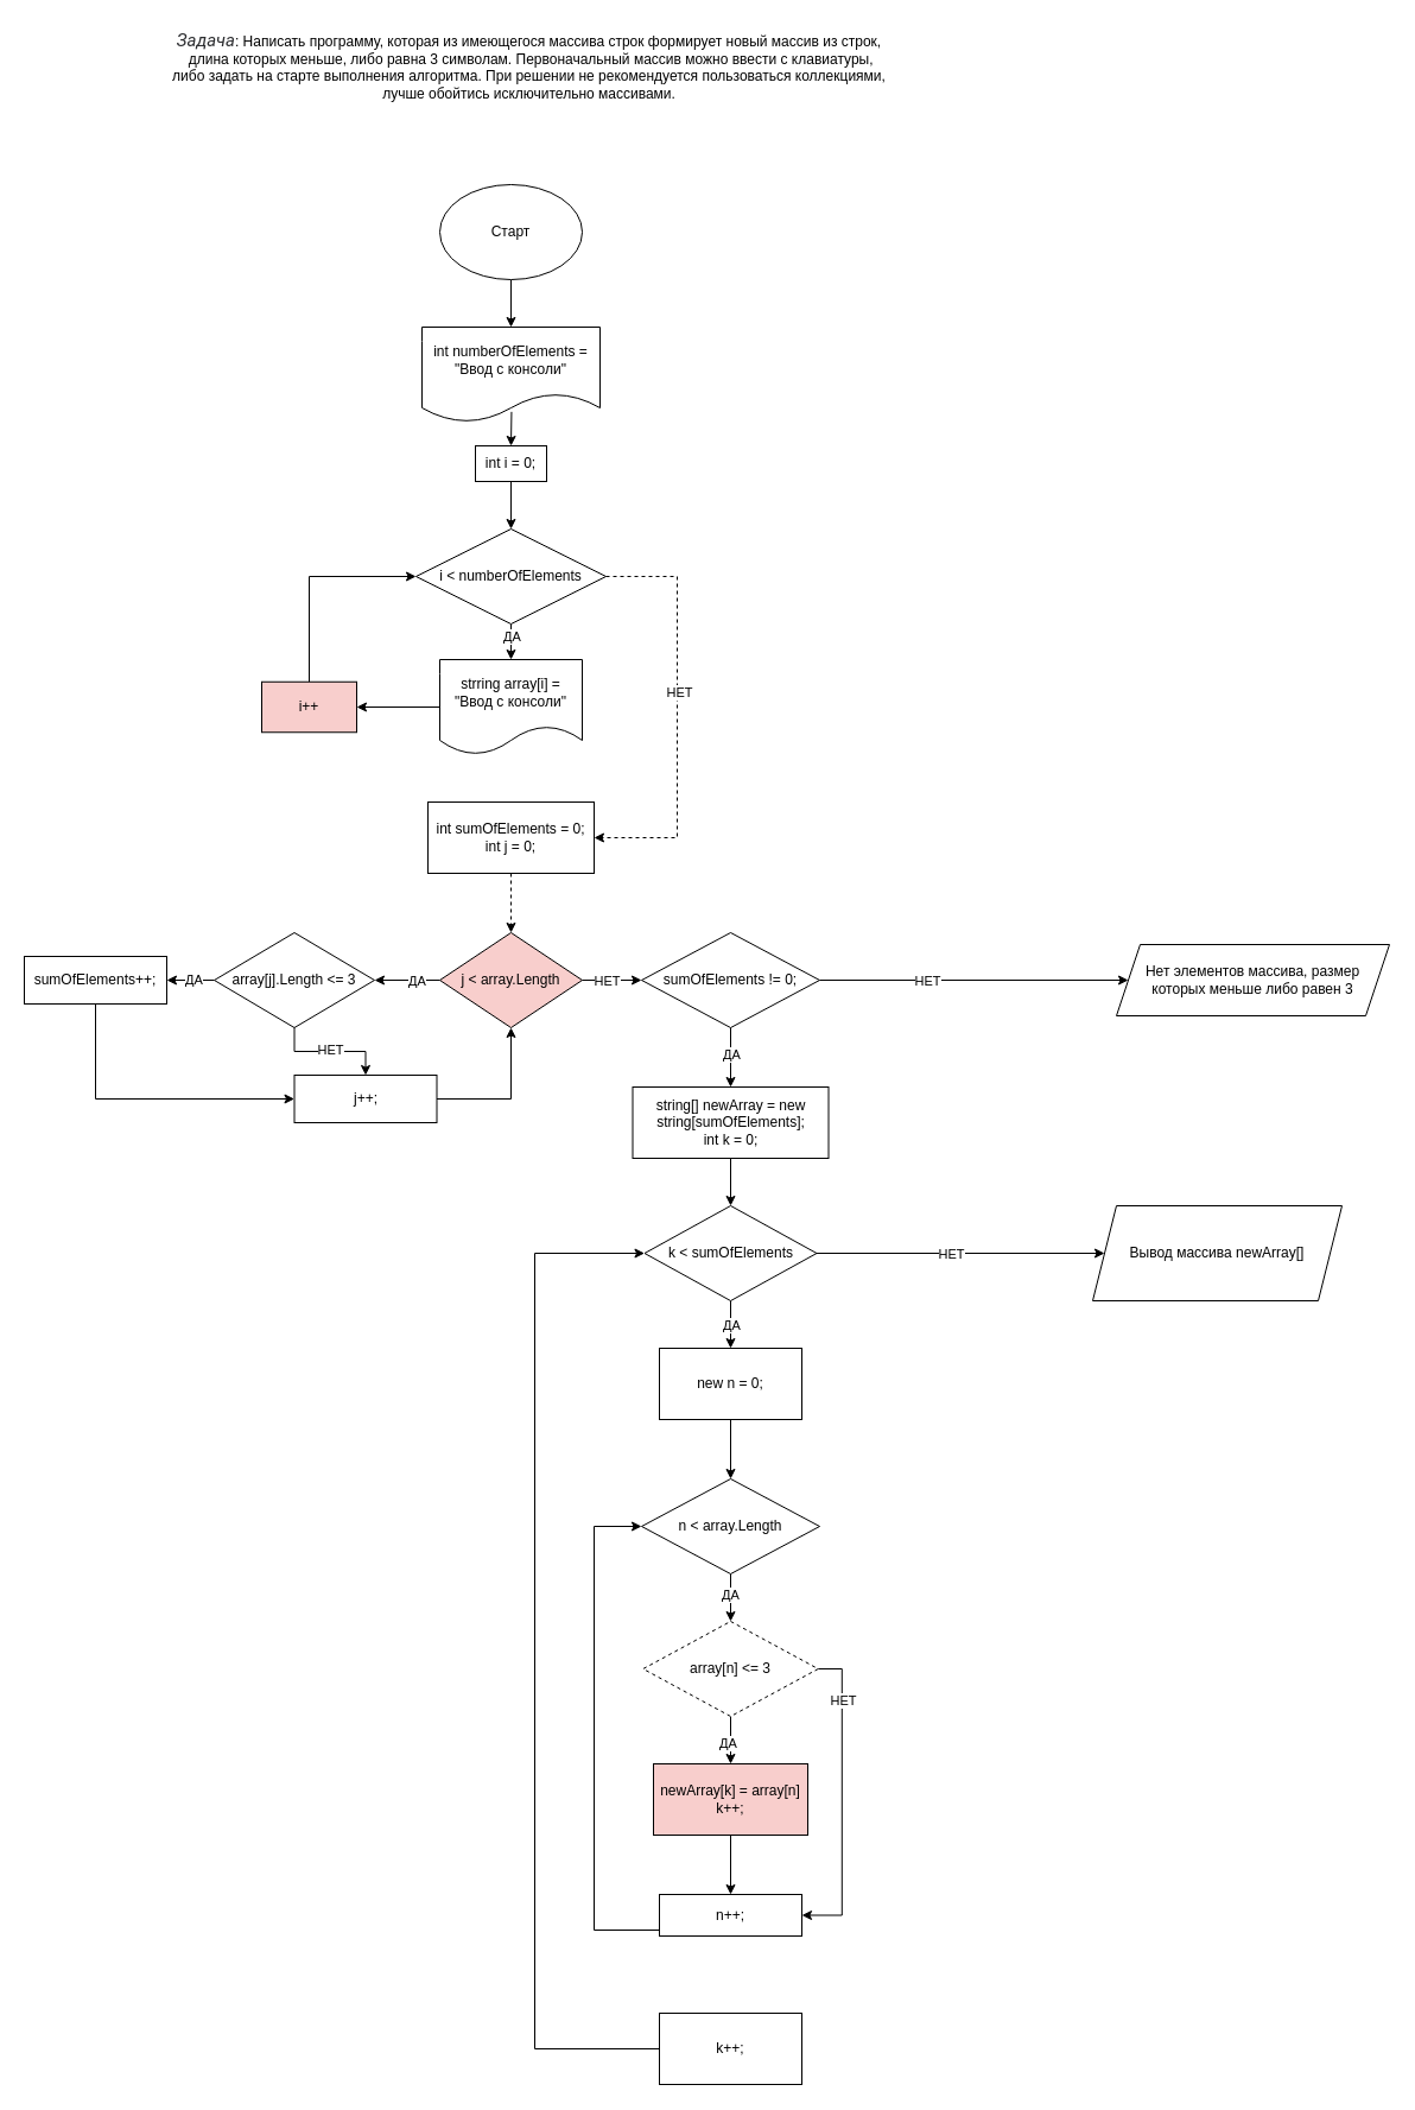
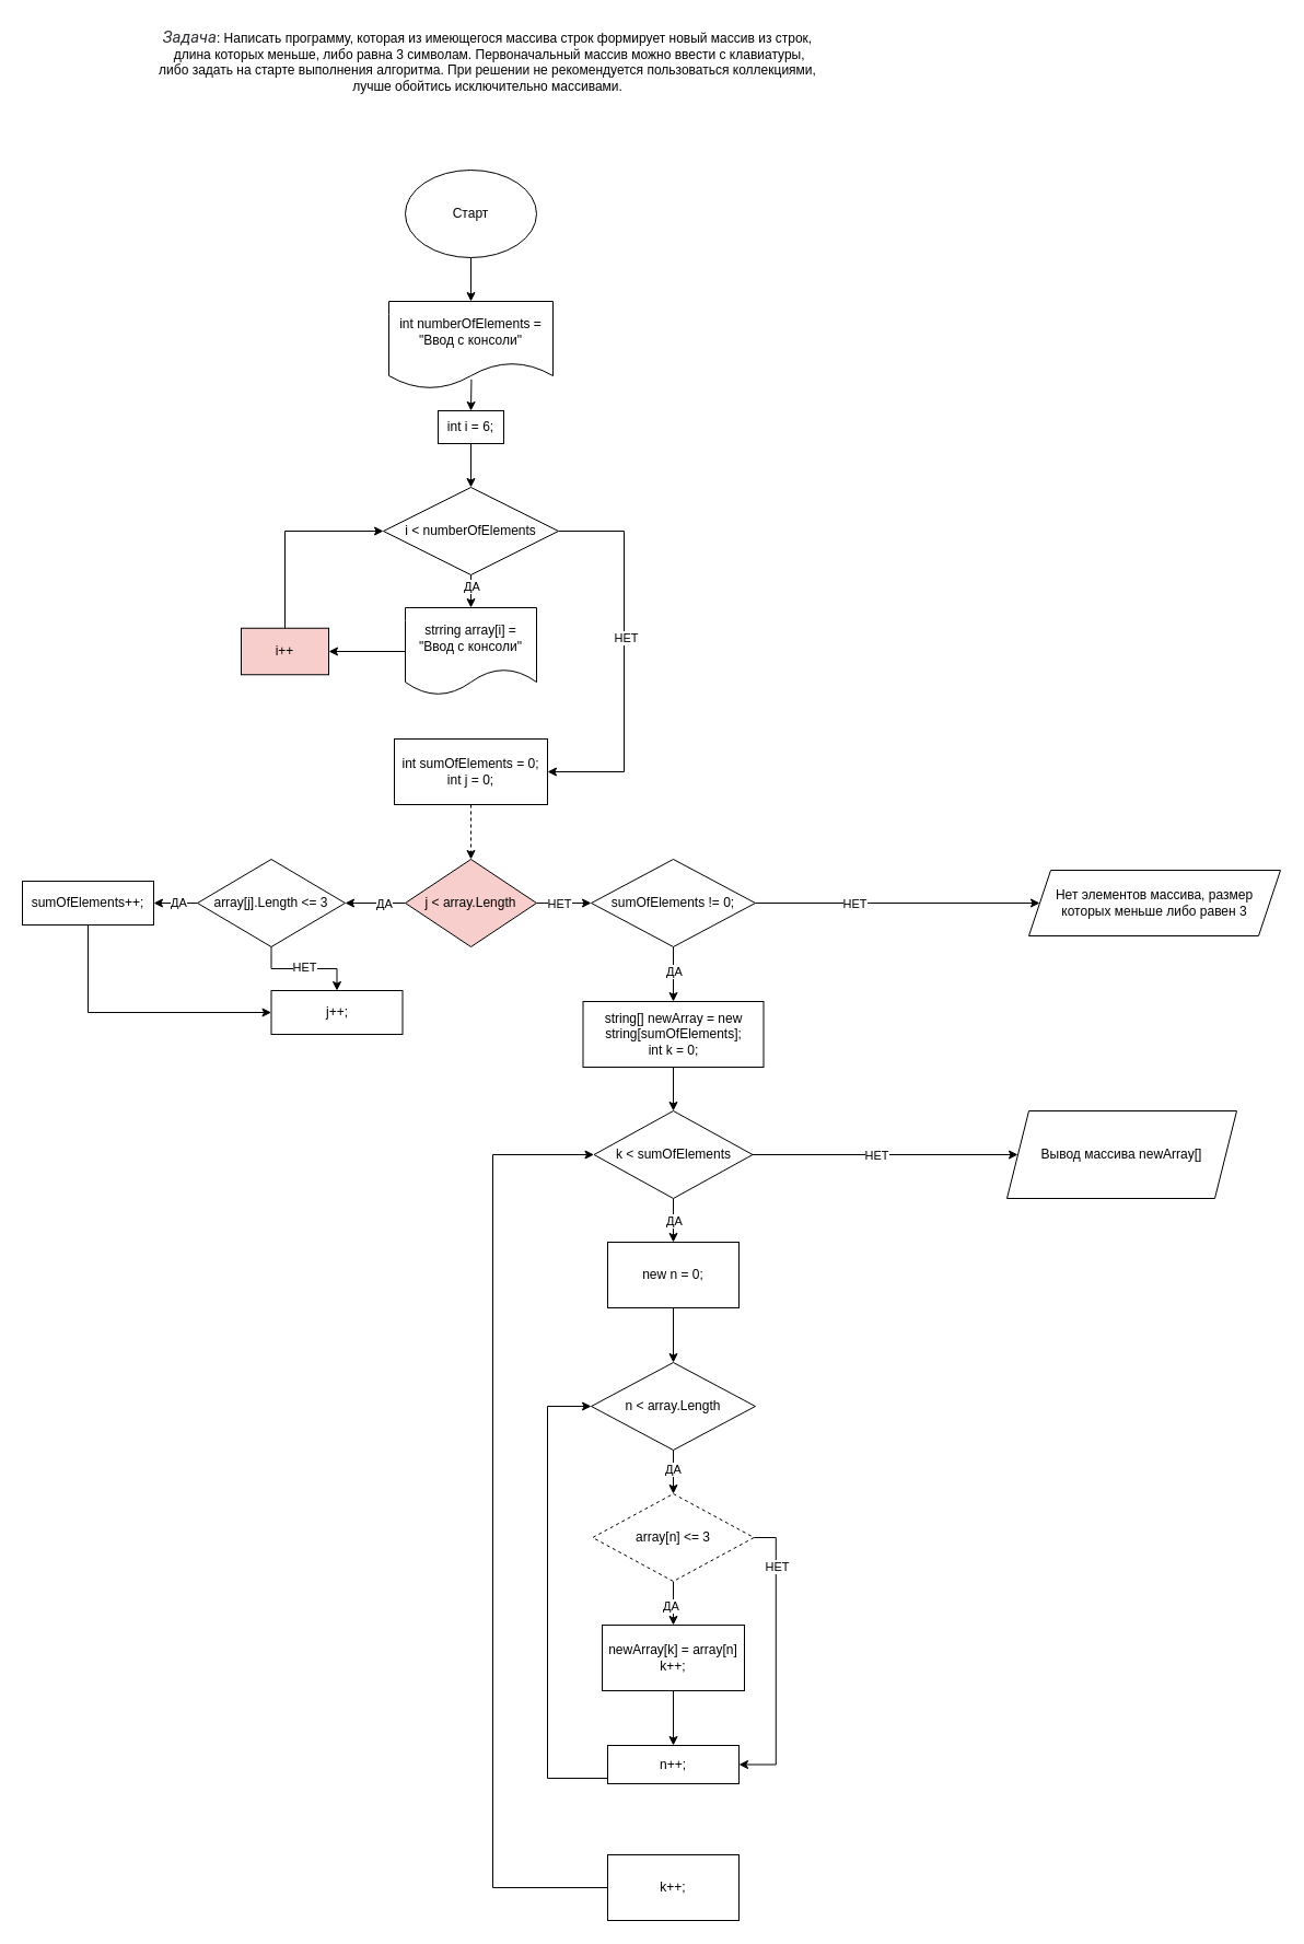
  <mxCell id="0" />
  <mxCell id="1" parent="0" />
  <mxCell id="2" style="edgeStyle=orthogonalEdgeStyle;rounded=0;orthogonalLoop=1;jettySize=auto;html=1;exitX=0.5;exitY=1;exitDx=0;exitDy=0;entryX=0.5;entryY=0;entryDx=0;entryDy=0;" edge="1" parent="1" source="3" target="6"><mxGeometry relative="1" as="geometry" /></mxCell>
  <mxCell id="3" value="Старт" style="ellipse;whiteSpace=wrap;html=1;" vertex="1" parent="1"><mxGeometry x="370" y="155" width="120" height="80" as="geometry" /></mxCell>
  <mxCell id="4" value="&lt;em style=&quot;box-sizing: border-box; color: rgb(44, 45, 48); font-family: Onest, Roboto, &amp;quot;San Francisco&amp;quot;, &amp;quot;Helvetica Neue&amp;quot;, Helvetica, Arial; font-size: 15px; text-align: start; background-color: rgb(255, 255, 255);&quot;&gt;Задача&lt;/em&gt;: Написать программу, которая из имеющегося массива строк формирует новый массив из строк,&lt;br&gt;&amp;nbsp;длина которых меньше, либо равна 3 символам. Первоначальный массив&amp;nbsp;можно ввести с клавиатуры, &lt;br&gt;либо задать на старте выполнения алгоритма. При решении не рекомендуется пользоваться коллекциями, &lt;br&gt;лучше обойтись исключительно массивами." style="text;html=1;align=center;verticalAlign=middle;resizable=0;points=[];autosize=1;strokeColor=none;fillColor=none;" vertex="1" parent="1"><mxGeometry x="135" y="20" width="620" height="70" as="geometry" /></mxCell>
  <mxCell id="5" value="" style="edgeStyle=orthogonalEdgeStyle;rounded=0;orthogonalLoop=1;jettySize=auto;html=1;exitX=0.503;exitY=0.892;exitDx=0;exitDy=0;exitPerimeter=0;entryX=0.5;entryY=0;entryDx=0;entryDy=0;" edge="1" parent="1" source="6" target="10"><mxGeometry relative="1" as="geometry"><mxPoint x="550" y="385" as="targetPoint" /></mxGeometry></mxCell>
  <mxCell id="6" value="int numberOfElements = &quot;Ввод с консоли&quot;" style="shape=document;whiteSpace=wrap;html=1;boundedLbl=1;" vertex="1" parent="1"><mxGeometry x="355" y="275" width="150" height="80" as="geometry" /></mxCell>
  <mxCell id="7" style="edgeStyle=orthogonalEdgeStyle;rounded=0;orthogonalLoop=1;jettySize=auto;html=1;exitX=0;exitY=0.5;exitDx=0;exitDy=0;entryX=1;entryY=0.5;entryDx=0;entryDy=0;" edge="1" parent="1" source="8" target="17"><mxGeometry relative="1" as="geometry" /></mxCell>
  <mxCell id="8" value="strring array[i] = &quot;Ввод с консоли&quot;" style="shape=document;whiteSpace=wrap;html=1;boundedLbl=1;" vertex="1" parent="1"><mxGeometry x="370" y="555" width="120" height="80" as="geometry" /></mxCell>
  <mxCell id="9" style="edgeStyle=orthogonalEdgeStyle;rounded=0;orthogonalLoop=1;jettySize=auto;html=1;exitX=0.5;exitY=1;exitDx=0;exitDy=0;entryX=0.5;entryY=0;entryDx=0;entryDy=0;" edge="1" parent="1" source="10" target="15"><mxGeometry relative="1" as="geometry"><mxPoint x="250" y="425" as="targetPoint" /></mxGeometry></mxCell>
- <mxCell id="10" value="int i = 0;" style="rounded=0;whiteSpace=wrap;html=1;" vertex="1" parent="1"><mxGeometry x="400" y="375" width="60" height="30" as="geometry" /></mxCell>
+ <mxCell id="10" value="int i = 6;" style="rounded=0;whiteSpace=wrap;html=1;" vertex="1" parent="1"><mxGeometry x="400" y="375" width="60" height="30" as="geometry" /></mxCell>
  <mxCell id="11" style="edgeStyle=orthogonalEdgeStyle;rounded=0;orthogonalLoop=1;jettySize=auto;html=1;exitX=0.5;exitY=1;exitDx=0;exitDy=0;entryX=0.5;entryY=0;entryDx=0;entryDy=0;" edge="1" parent="1" source="15" target="8"><mxGeometry relative="1" as="geometry" /></mxCell>
  <mxCell id="12" value="ДА" style="edgeLabel;html=1;align=center;verticalAlign=middle;resizable=0;points=[];" connectable="0" vertex="1" parent="11"><mxGeometry x="-0.333" relative="1" as="geometry"><mxPoint as="offset" /></mxGeometry></mxCell>
- <mxCell id="13" style="edgeStyle=orthogonalEdgeStyle;rounded=0;orthogonalLoop=1;jettySize=auto;html=1;exitX=1;exitY=0.5;exitDx=0;exitDy=0;entryX=1;entryY=0.5;entryDx=0;entryDy=0;dashed=1;" edge="1" parent="1" source="15" target="19"><mxGeometry relative="1" as="geometry"><Array as="points"><mxPoint x="570" y="485" /><mxPoint x="570" y="705" /></Array></mxGeometry></mxCell>
+ <mxCell id="13" style="edgeStyle=orthogonalEdgeStyle;rounded=0;orthogonalLoop=1;jettySize=auto;html=1;exitX=1;exitY=0.5;exitDx=0;exitDy=0;entryX=1;entryY=0.5;entryDx=0;entryDy=0;" edge="1" parent="1" source="15" target="19"><mxGeometry relative="1" as="geometry"><Array as="points"><mxPoint x="570" y="485" /><mxPoint x="570" y="705" /></Array></mxGeometry></mxCell>
  <mxCell id="14" value="НЕТ" style="edgeLabel;html=1;align=center;verticalAlign=middle;resizable=0;points=[];" connectable="0" vertex="1" parent="13"><mxGeometry x="-0.236" y="1" relative="1" as="geometry"><mxPoint y="23" as="offset" /></mxGeometry></mxCell>
  <mxCell id="15" value="i &amp;lt; numberOfElements" style="rhombus;whiteSpace=wrap;html=1;" vertex="1" parent="1"><mxGeometry x="350" y="445" width="160" height="80" as="geometry" /></mxCell>
  <mxCell id="16" style="edgeStyle=orthogonalEdgeStyle;rounded=0;orthogonalLoop=1;jettySize=auto;html=1;exitX=0.5;exitY=0;exitDx=0;exitDy=0;entryX=0;entryY=0.5;entryDx=0;entryDy=0;" edge="1" parent="1" source="17" target="15"><mxGeometry relative="1" as="geometry" /></mxCell>
  <mxCell id="17" value="i++" style="rounded=0;whiteSpace=wrap;html=1;fillColor=#f8cecc;" vertex="1" parent="1"><mxGeometry x="220" y="573.75" width="80" height="42.5" as="geometry" /></mxCell>
  <mxCell id="18" style="edgeStyle=orthogonalEdgeStyle;rounded=0;orthogonalLoop=1;jettySize=auto;html=1;exitX=0.5;exitY=1;exitDx=0;exitDy=0;entryX=0.5;entryY=0;entryDx=0;entryDy=0;dashed=1;" edge="1" parent="1" source="19" target="24"><mxGeometry relative="1" as="geometry" /></mxCell>
  <mxCell id="19" value="int sumOfElements = 0;&lt;br&gt;int j = 0;" style="rounded=0;whiteSpace=wrap;html=1;" vertex="1" parent="1"><mxGeometry x="360" y="675" width="140" height="60" as="geometry" /></mxCell>
  <mxCell id="20" style="edgeStyle=orthogonalEdgeStyle;rounded=0;orthogonalLoop=1;jettySize=auto;html=1;exitX=0;exitY=0.5;exitDx=0;exitDy=0;entryX=1;entryY=0.5;entryDx=0;entryDy=0;" edge="1" parent="1" source="24" target="29"><mxGeometry relative="1" as="geometry" /></mxCell>
  <mxCell id="21" value="ДА" style="edgeLabel;html=1;align=center;verticalAlign=middle;resizable=0;points=[];" connectable="0" vertex="1" parent="20"><mxGeometry x="0.062" y="-1" relative="1" as="geometry"><mxPoint x="9" y="1" as="offset" /></mxGeometry></mxCell>
  <mxCell id="22" style="edgeStyle=orthogonalEdgeStyle;rounded=0;orthogonalLoop=1;jettySize=auto;html=1;exitX=1;exitY=0.5;exitDx=0;exitDy=0;entryX=0;entryY=0.5;entryDx=0;entryDy=0;" edge="1" parent="1" source="24" target="38"><mxGeometry relative="1" as="geometry" /></mxCell>
  <mxCell id="23" value="НЕТ" style="edgeLabel;html=1;align=center;verticalAlign=middle;resizable=0;points=[];" connectable="0" vertex="1" parent="22"><mxGeometry x="0.128" y="-1" relative="1" as="geometry"><mxPoint x="-8" y="-1" as="offset" /></mxGeometry></mxCell>
  <mxCell id="24" value="j &amp;lt; array.Length" style="rhombus;whiteSpace=wrap;html=1;fillColor=#f8cecc;" vertex="1" parent="1"><mxGeometry x="370" y="785" width="120" height="80" as="geometry" /></mxCell>
  <mxCell id="25" style="edgeStyle=orthogonalEdgeStyle;rounded=0;orthogonalLoop=1;jettySize=auto;html=1;entryX=1;entryY=0.5;entryDx=0;entryDy=0;exitX=0;exitY=0.5;exitDx=0;exitDy=0;" edge="1" parent="1" source="29" target="31"><mxGeometry relative="1" as="geometry"><mxPoint x="130" y="845" as="sourcePoint" /><mxPoint x="170" y="755" as="targetPoint" /></mxGeometry></mxCell>
  <mxCell id="26" value="ДА" style="edgeLabel;html=1;align=center;verticalAlign=middle;resizable=0;points=[];" connectable="0" vertex="1" parent="25"><mxGeometry x="-0.102" y="-1" relative="1" as="geometry"><mxPoint as="offset" /></mxGeometry></mxCell>
  <mxCell id="27" style="edgeStyle=orthogonalEdgeStyle;rounded=0;orthogonalLoop=1;jettySize=auto;html=1;entryX=0.5;entryY=0;entryDx=0;entryDy=0;exitX=0.5;exitY=1;exitDx=0;exitDy=0;" edge="1" parent="1" source="29" target="33"><mxGeometry relative="1" as="geometry"><mxPoint x="80" y="855" as="sourcePoint" /><mxPoint x="170" y="1025" as="targetPoint" /></mxGeometry></mxCell>
  <mxCell id="28" value="НЕТ" style="edgeLabel;html=1;align=center;verticalAlign=middle;resizable=0;points=[];" connectable="0" vertex="1" parent="27"><mxGeometry x="0.02" y="1" relative="1" as="geometry"><mxPoint x="-1" y="-1" as="offset" /></mxGeometry></mxCell>
  <mxCell id="29" value="array[j].Length &amp;lt;= 3" style="rhombus;whiteSpace=wrap;html=1;" vertex="1" parent="1"><mxGeometry x="180" y="785" width="135" height="80" as="geometry" /></mxCell>
  <mxCell id="30" style="edgeStyle=orthogonalEdgeStyle;rounded=0;orthogonalLoop=1;jettySize=auto;html=1;entryX=0;entryY=0.5;entryDx=0;entryDy=0;exitX=0.5;exitY=1;exitDx=0;exitDy=0;" edge="1" parent="1" source="31" target="33"><mxGeometry relative="1" as="geometry"><mxPoint x="60" y="885" as="sourcePoint" /><mxPoint x="110" y="955" as="targetPoint" /></mxGeometry></mxCell>
  <mxCell id="31" value="sumOfElements++;" style="rounded=0;whiteSpace=wrap;html=1;" vertex="1" parent="1"><mxGeometry x="20" y="805" width="120" height="40" as="geometry" /></mxCell>
- <mxCell id="32" style="edgeStyle=orthogonalEdgeStyle;rounded=0;orthogonalLoop=1;jettySize=auto;html=1;exitX=1;exitY=0.5;exitDx=0;exitDy=0;entryX=0.5;entryY=1;entryDx=0;entryDy=0;" edge="1" parent="1" source="33" target="24"><mxGeometry relative="1" as="geometry" /></mxCell>
  <mxCell id="33" value="j++;" style="rounded=0;whiteSpace=wrap;html=1;" vertex="1" parent="1"><mxGeometry x="247.5" y="905" width="120" height="40" as="geometry" /></mxCell>
  <mxCell id="34" style="edgeStyle=orthogonalEdgeStyle;rounded=0;orthogonalLoop=1;jettySize=auto;html=1;exitX=0.5;exitY=1;exitDx=0;exitDy=0;entryX=0.5;entryY=0;entryDx=0;entryDy=0;" edge="1" parent="1" source="38" target="40"><mxGeometry relative="1" as="geometry" /></mxCell>
  <mxCell id="35" value="ДА" style="edgeLabel;html=1;align=center;verticalAlign=middle;resizable=0;points=[];" connectable="0" vertex="1" parent="34"><mxGeometry x="-0.12" y="-3" relative="1" as="geometry"><mxPoint x="3" as="offset" /></mxGeometry></mxCell>
  <mxCell id="36" style="edgeStyle=orthogonalEdgeStyle;rounded=0;orthogonalLoop=1;jettySize=auto;html=1;exitX=1;exitY=0.5;exitDx=0;exitDy=0;entryX=0;entryY=0.5;entryDx=0;entryDy=0;" edge="1" parent="1" source="38" target="56"><mxGeometry relative="1" as="geometry" /></mxCell>
  <mxCell id="37" value="НЕТ" style="edgeLabel;html=1;align=center;verticalAlign=middle;resizable=0;points=[];" connectable="0" vertex="1" parent="36"><mxGeometry x="-0.328" y="4" relative="1" as="geometry"><mxPoint x="3" y="4" as="offset" /></mxGeometry></mxCell>
  <mxCell id="38" value="sumOfElements != 0;" style="rhombus;whiteSpace=wrap;html=1;" vertex="1" parent="1"><mxGeometry x="540" y="785" width="150" height="80" as="geometry" /></mxCell>
  <mxCell id="39" style="edgeStyle=orthogonalEdgeStyle;rounded=0;orthogonalLoop=1;jettySize=auto;html=1;exitX=0.5;exitY=1;exitDx=0;exitDy=0;entryX=0.5;entryY=0;entryDx=0;entryDy=0;" edge="1" parent="1" source="40" target="45"><mxGeometry relative="1" as="geometry" /></mxCell>
  <mxCell id="40" value="string[] newArray = new string[sumOfElements];&lt;br&gt;int k = 0;" style="rounded=0;whiteSpace=wrap;html=1;" vertex="1" parent="1"><mxGeometry x="532.5" y="915" width="165" height="60" as="geometry" /></mxCell>
  <mxCell id="41" style="edgeStyle=orthogonalEdgeStyle;rounded=0;orthogonalLoop=1;jettySize=auto;html=1;exitX=0.5;exitY=1;exitDx=0;exitDy=0;entryX=0.5;entryY=0;entryDx=0;entryDy=0;" edge="1" parent="1" source="45" target="58"><mxGeometry relative="1" as="geometry"><mxPoint x="720" y="1125" as="targetPoint" /></mxGeometry></mxCell>
  <mxCell id="42" value="ДА" style="edgeLabel;html=1;align=center;verticalAlign=middle;resizable=0;points=[];" connectable="0" vertex="1" parent="41"><mxGeometry x="-0.28" y="1" relative="1" as="geometry"><mxPoint x="-1" y="6" as="offset" /></mxGeometry></mxCell>
  <mxCell id="43" style="edgeStyle=orthogonalEdgeStyle;rounded=0;orthogonalLoop=1;jettySize=auto;html=1;exitX=1;exitY=0.5;exitDx=0;exitDy=0;entryX=0;entryY=0.5;entryDx=0;entryDy=0;" edge="1" parent="1" source="45" target="63"><mxGeometry relative="1" as="geometry" /></mxCell>
  <mxCell id="44" value="НЕТ" style="edgeLabel;html=1;align=center;verticalAlign=middle;resizable=0;points=[];" connectable="0" vertex="1" parent="43"><mxGeometry x="-0.435" y="-1" relative="1" as="geometry"><mxPoint x="44" y="-1" as="offset" /></mxGeometry></mxCell>
  <mxCell id="45" value="k &amp;lt; sumOfElements" style="rhombus;whiteSpace=wrap;html=1;" vertex="1" parent="1"><mxGeometry x="542.5" y="1015" width="145" height="80" as="geometry" /></mxCell>
  <mxCell id="46" style="edgeStyle=orthogonalEdgeStyle;rounded=0;orthogonalLoop=1;jettySize=auto;html=1;exitX=0.5;exitY=1;exitDx=0;exitDy=0;entryX=0.5;entryY=0;entryDx=0;entryDy=0;" edge="1" parent="1" source="48" target="53"><mxGeometry relative="1" as="geometry" /></mxCell>
  <mxCell id="47" value="ДА" style="edgeLabel;html=1;align=center;verticalAlign=middle;resizable=0;points=[];" connectable="0" vertex="1" parent="46"><mxGeometry x="-0.162" y="-1" relative="1" as="geometry"><mxPoint as="offset" /></mxGeometry></mxCell>
  <mxCell id="48" value="n &amp;lt; array.Length" style="rhombus;whiteSpace=wrap;html=1;" vertex="1" parent="1"><mxGeometry x="540" y="1245" width="150" height="80" as="geometry" /></mxCell>
  <mxCell id="49" style="edgeStyle=orthogonalEdgeStyle;rounded=0;orthogonalLoop=1;jettySize=auto;html=1;exitX=0.5;exitY=1;exitDx=0;exitDy=0;entryX=0.5;entryY=0;entryDx=0;entryDy=0;" edge="1" parent="1" source="53" target="55"><mxGeometry relative="1" as="geometry" /></mxCell>
  <mxCell id="50" value="ДА" style="edgeLabel;html=1;align=center;verticalAlign=middle;resizable=0;points=[];" connectable="0" vertex="1" parent="49"><mxGeometry x="-0.03" y="-3" relative="1" as="geometry"><mxPoint y="3" as="offset" /></mxGeometry></mxCell>
  <mxCell id="51" style="edgeStyle=orthogonalEdgeStyle;rounded=0;orthogonalLoop=1;jettySize=auto;html=1;exitX=1;exitY=0.5;exitDx=0;exitDy=0;entryX=1;entryY=0.5;entryDx=0;entryDy=0;" edge="1" parent="1" source="53" target="60"><mxGeometry relative="1" as="geometry" /></mxCell>
  <mxCell id="52" value="НЕТ" style="edgeLabel;html=1;align=center;verticalAlign=middle;resizable=0;points=[];" connectable="0" vertex="1" parent="51"><mxGeometry x="-0.521" y="1" relative="1" as="geometry"><mxPoint y="-16" as="offset" /></mxGeometry></mxCell>
  <mxCell id="53" value="array[n] &amp;lt;= 3" style="rhombus;whiteSpace=wrap;html=1;dashed=1;" vertex="1" parent="1"><mxGeometry x="541.25" y="1365" width="147.5" height="80" as="geometry" /></mxCell>
  <mxCell id="54" style="edgeStyle=orthogonalEdgeStyle;rounded=0;orthogonalLoop=1;jettySize=auto;html=1;exitX=0.5;exitY=1;exitDx=0;exitDy=0;entryX=0.5;entryY=0;entryDx=0;entryDy=0;" edge="1" parent="1" source="55" target="60"><mxGeometry relative="1" as="geometry"><mxPoint x="615" y="1595" as="targetPoint" /></mxGeometry></mxCell>
- <mxCell id="55" value="newArray[k] = array[n]&lt;br&gt;k++;" style="rounded=0;whiteSpace=wrap;html=1;fillColor=#f8cecc;" vertex="1" parent="1"><mxGeometry x="550" y="1485" width="130" height="60" as="geometry" /></mxCell>
+ <mxCell id="55" value="newArray[k] = array[n]&lt;br&gt;k++;" style="rounded=0;whiteSpace=wrap;html=1;" vertex="1" parent="1"><mxGeometry x="550" y="1485" width="130" height="60" as="geometry" /></mxCell>
  <mxCell id="56" value="Нет элементов массива, размер которых меньше либо равен 3" style="shape=parallelogram;perimeter=parallelogramPerimeter;whiteSpace=wrap;html=1;fixedSize=1;" vertex="1" parent="1"><mxGeometry x="940" y="795" width="230" height="60" as="geometry" /></mxCell>
  <mxCell id="57" style="edgeStyle=orthogonalEdgeStyle;rounded=0;orthogonalLoop=1;jettySize=auto;html=1;exitX=0.5;exitY=1;exitDx=0;exitDy=0;entryX=0.5;entryY=0;entryDx=0;entryDy=0;" edge="1" parent="1" source="58" target="48"><mxGeometry relative="1" as="geometry" /></mxCell>
  <mxCell id="58" value="new n = 0;" style="rounded=0;whiteSpace=wrap;html=1;" vertex="1" parent="1"><mxGeometry x="555" y="1135" width="120" height="60" as="geometry" /></mxCell>
  <mxCell id="59" style="edgeStyle=orthogonalEdgeStyle;rounded=0;orthogonalLoop=1;jettySize=auto;html=1;exitX=0;exitY=0.5;exitDx=0;exitDy=0;entryX=0;entryY=0.5;entryDx=0;entryDy=0;" edge="1" parent="1" source="60" target="48"><mxGeometry relative="1" as="geometry"><Array as="points"><mxPoint x="500" y="1625" /><mxPoint x="500" y="1285" /></Array></mxGeometry></mxCell>
  <mxCell id="60" value="n++;" style="rounded=0;whiteSpace=wrap;html=1;" vertex="1" parent="1"><mxGeometry x="555" y="1595" width="120" height="35" as="geometry" /></mxCell>
  <mxCell id="61" style="edgeStyle=orthogonalEdgeStyle;rounded=0;orthogonalLoop=1;jettySize=auto;html=1;exitX=0;exitY=0.5;exitDx=0;exitDy=0;entryX=0;entryY=0.5;entryDx=0;entryDy=0;" edge="1" parent="1" source="62" target="45"><mxGeometry relative="1" as="geometry"><Array as="points"><mxPoint x="450" y="1725" /><mxPoint x="450" y="1055" /></Array></mxGeometry></mxCell>
  <mxCell id="62" value="k++;" style="rounded=0;whiteSpace=wrap;html=1;" vertex="1" parent="1"><mxGeometry x="555" y="1695" width="120" height="60" as="geometry" /></mxCell>
  <mxCell id="63" value="Вывод массива newArray[]" style="shape=parallelogram;perimeter=parallelogramPerimeter;whiteSpace=wrap;html=1;fixedSize=1;" vertex="1" parent="1"><mxGeometry x="920" y="1015" width="210" height="80" as="geometry" /></mxCell>
